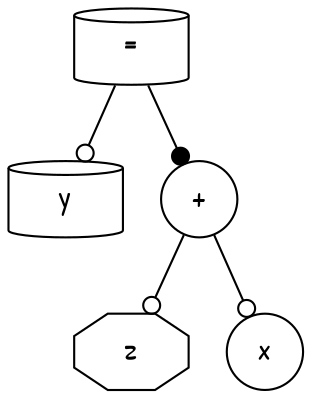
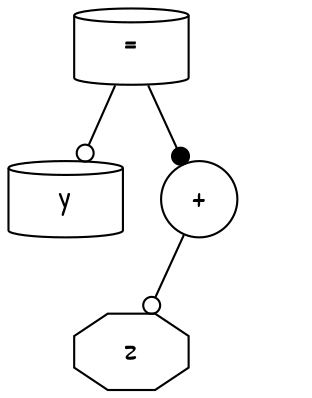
  digraph {
    fontname="Patrick Hand"
    node [shape=cylinder fontname="Patrick Hand"]
    edge [arrowhead=odot fontname="Patrick Hand"]
    n1 [label="="]
    n2 [label=y]
    n3 [label="+" shape=circle]
    n4 [label=z shape=octagon]
-   n5 [label=x shape=circle]
    n1 -> n2
    n1 -> n3 [arrowhead=dot]
    n3 -> n4
-   n3 -> n5
  }
